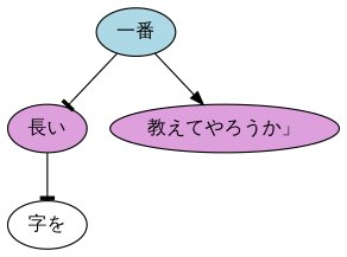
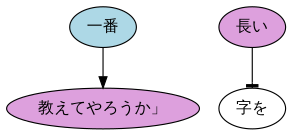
  digraph {
    fontname="IBM Plex Sans"
    node [fillcolor=plum fontname="IBM Plex Sans" style=filled]
    edge [arrowhead=tee fontname="IBM Plex Sans"]
    n1 [fillcolor=lightblue label="一番"]
    n2 [label="長い"]
    n3 [label="教えてやろうか」"]
    n4 [fillcolor=white label="字を"]
-   n1 -> n2
    n1 -> n3 [arrowhead=normal]
    n2 -> n4
  }
